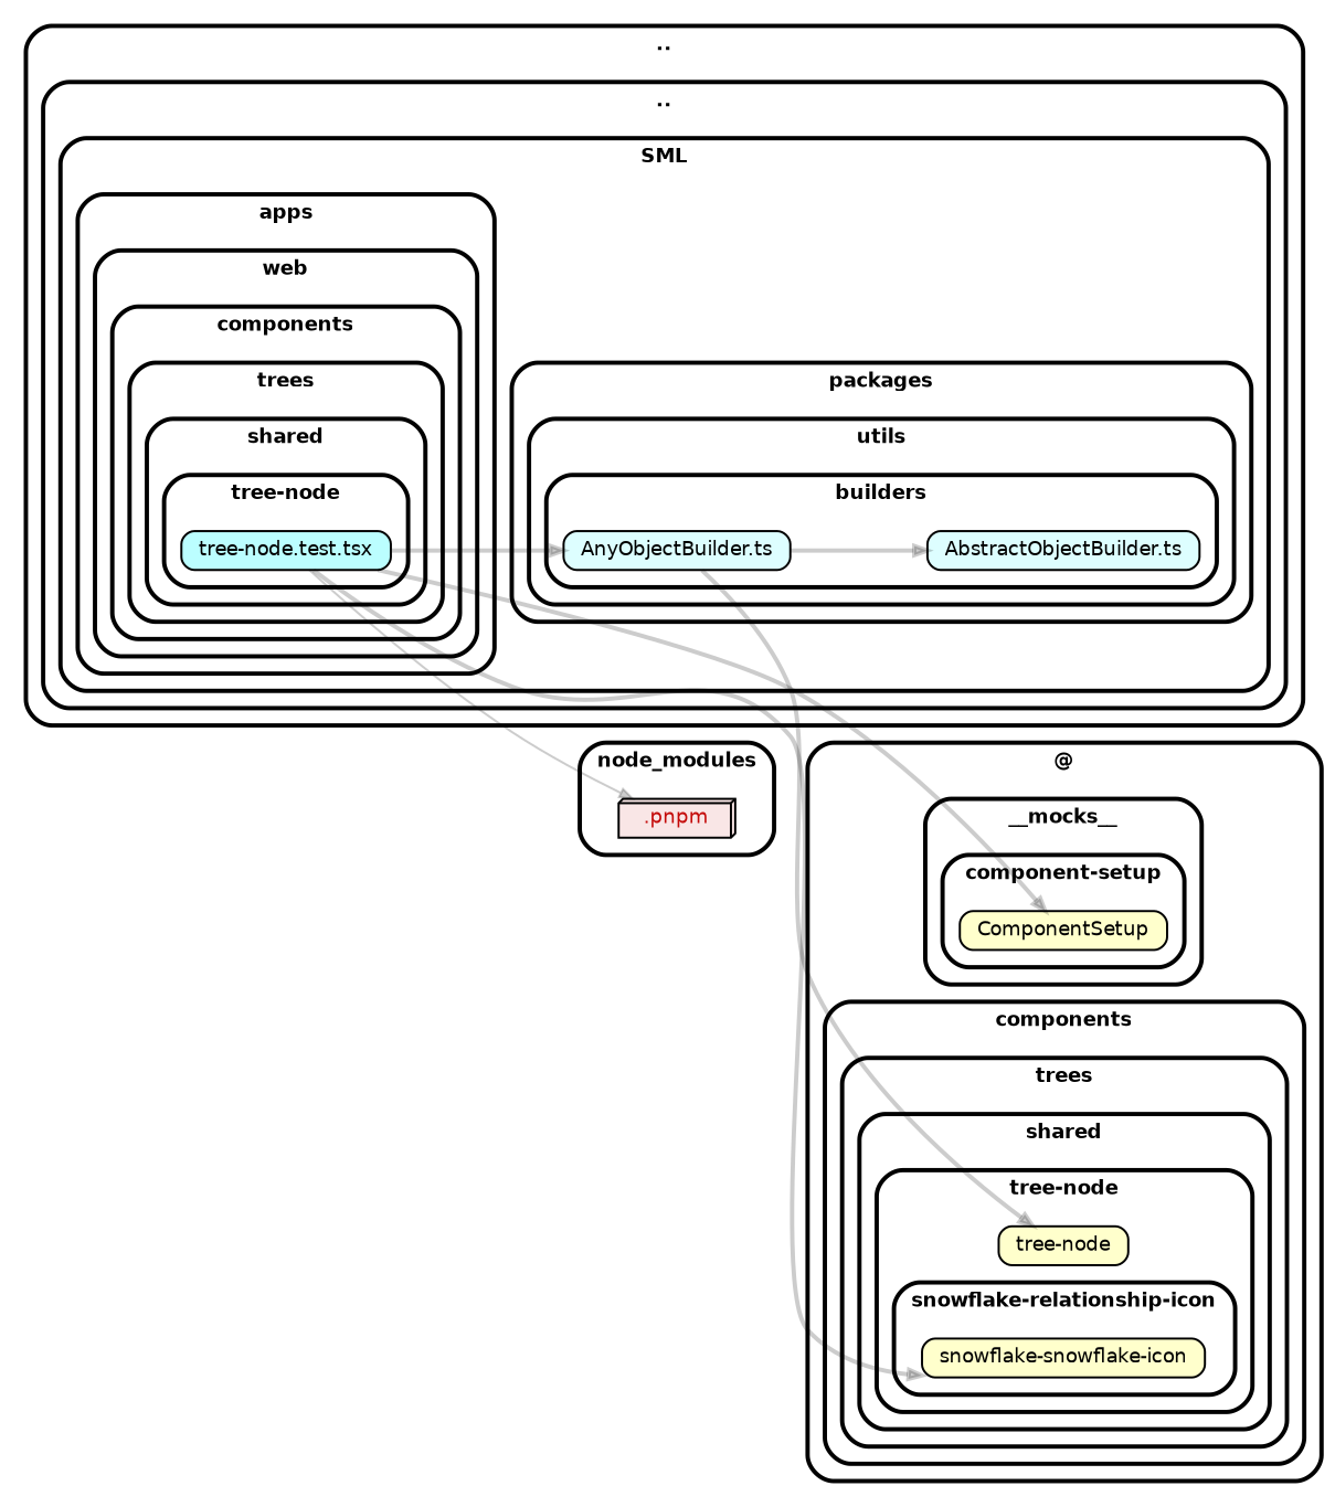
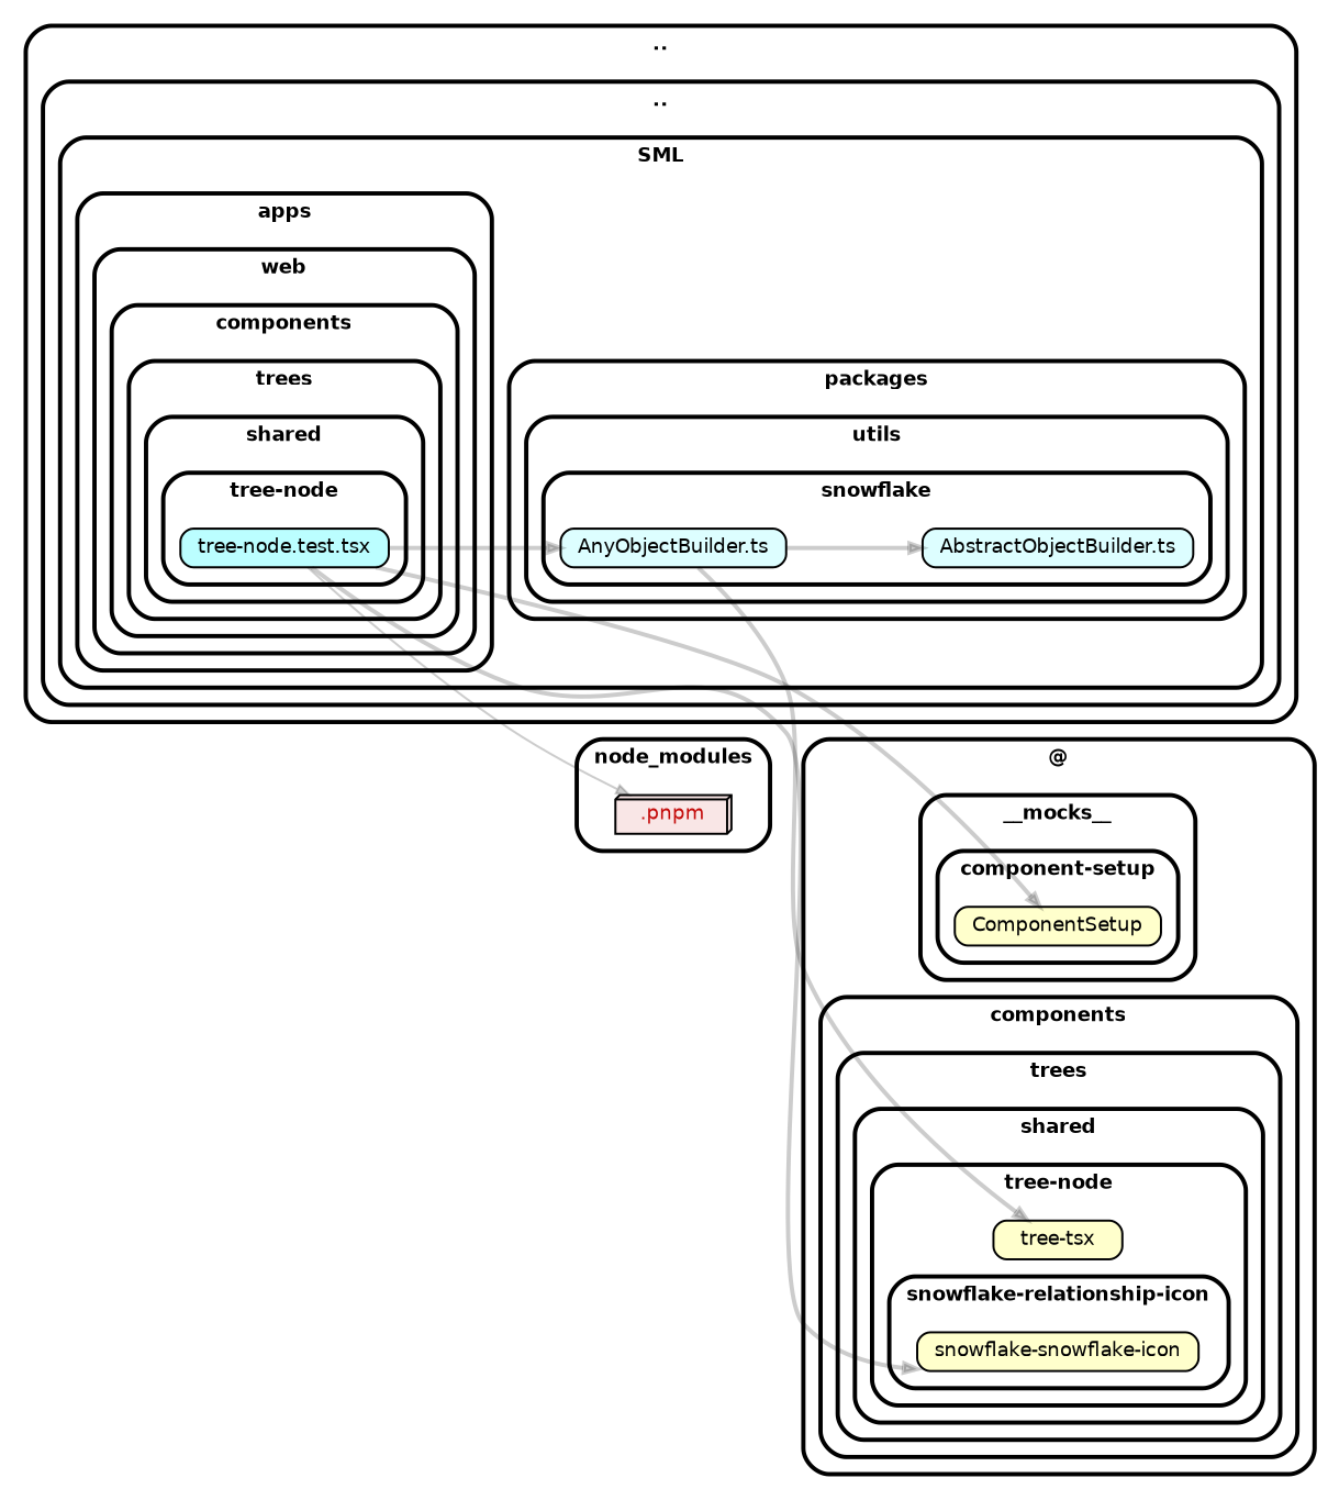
  strict digraph {
    compound=true
    fillcolor="#ffffff"
    fontname="Helvetica-bold"
    fontsize=9
    nodesep=0.16
    rankdir=LR
    ranksep=0.18
    splines=true
    style="rounded,bold,filled"
    node [color=black fillcolor="#ffffcc" fontcolor=black fontname=Helvetica fontsize=9 shape=box style="rounded, filled"]
    edge [arrowhead=normal arrowsize=0.6 color="#00000033" fontname=Helvetica fontsize=9 penwidth=2.0]
    n1 [fillcolor="#bbfeff" height=0.2 label=<tree-node.test.tsx>]
    n2 [fillcolor="#ddfeff" height=0.2 label=<AnyObjectBuilder.ts>]
    n3 [fillcolor="#ddfeff" height=0.2 label=<AbstractObjectBuilder.ts>]
    n4 [height=0.2 label=<ComponentSetup>]
    n5 [height=0.2 label="snowflake-snowflake-icon"]
-   n6 [height=0.2 label="tree-node"]
+   n6 [height=0.2 label="tree-tsx"]
    n7 [fillcolor="#c40b0a1a" fontcolor="#c40b0a" height=0.2 label=<.pnpm> shape=box3d]
    subgraph cluster_1 {
      label=".."
      subgraph cluster_2 {
        label=".."
        subgraph cluster_3 {
          label=SML
          subgraph cluster_4 {
            label=apps
            subgraph cluster_5 {
              label=web
              subgraph cluster_6 {
                label=components
                subgraph cluster_7 {
                  label=trees
                  subgraph cluster_8 {
                    label=shared
                    subgraph cluster_9 {
                      label="tree-node"
                      n1
                    }
                  }
                }
              }
            }
          }
          subgraph cluster_10 {
            label=packages
            subgraph cluster_11 {
              label=utils
              subgraph cluster_12 {
-               label=builders
+               label=snowflake
                n2
                n3
              }
            }
          }
        }
      }
    }
    subgraph cluster_13 {
      label="@"
      subgraph cluster_14 {
        label=__mocks__
        subgraph cluster_15 {
          label="component-setup"
          n4
        }
      }
      subgraph cluster_16 {
        label=components
        subgraph cluster_17 {
          label=trees
          subgraph cluster_18 {
            label=shared
            subgraph cluster_19 {
              label="tree-node"
              n6
              subgraph cluster_20 {
                label="snowflake-relationship-icon"
                n5
              }
            }
          }
        }
      }
    }
    subgraph cluster_21 {
      label=node_modules
      n7
    }
    n1 -> n2
    n1 -> n4
    n1 -> n5
    n1 -> n7 [penwidth=1.0]
    n2 -> n3
    n2 -> n6
  }
